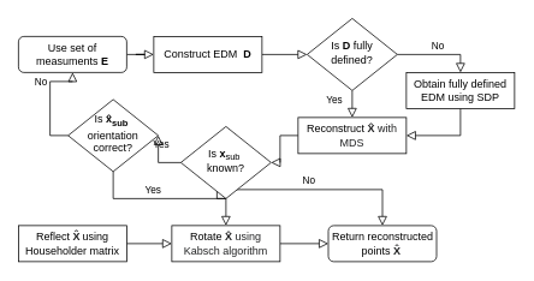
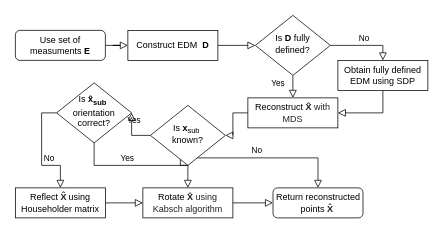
  <mxCell id="0" />
  <mxCell id="1" parent="0" />
  <mxCell id="2" value="" style="rounded=0;html=1;jettySize=auto;orthogonalLoop=1;fontSize=11;endArrow=block;endFill=0;endSize=8;strokeWidth=1;shadow=0;labelBackgroundColor=none;edgeStyle=orthogonalEdgeStyle;" parent="1" source="3" target="6" edge="1"><mxGeometry relative="1" as="geometry" /></mxCell>
  <mxCell id="3" value="Construct EDM&amp;nbsp; &lt;b&gt;D&lt;/b&gt;" style="rounded=0;whiteSpace=wrap;html=1;fontSize=12;glass=0;" parent="1" vertex="1"><mxGeometry x="170" y="40" width="120" height="40" as="geometry" /></mxCell>
  <mxCell id="4" value="Yes" style="rounded=0;html=1;jettySize=auto;orthogonalLoop=1;fontSize=11;endArrow=block;endFill=0;endSize=8;strokeWidth=1;shadow=0;labelBackgroundColor=none;edgeStyle=orthogonalEdgeStyle;entryX=0.5;entryY=0;entryDx=0;entryDy=0;exitX=0.5;exitY=1;exitDx=0;exitDy=0;" parent="1" source="6" target="10" edge="1"><mxGeometry x="-0.333" y="-20" relative="1" as="geometry"><mxPoint as="offset" /><mxPoint x="390" y="80" as="sourcePoint" /><mxPoint x="390" y="120" as="targetPoint" /></mxGeometry></mxCell>
  <mxCell id="5" value="No" style="edgeStyle=orthogonalEdgeStyle;rounded=0;html=1;jettySize=auto;orthogonalLoop=1;fontSize=11;endArrow=block;endFill=0;endSize=8;strokeWidth=1;shadow=0;labelBackgroundColor=none;entryX=0.5;entryY=0;entryDx=0;entryDy=0;" parent="1" source="6" target="8" edge="1"><mxGeometry y="10" relative="1" as="geometry"><mxPoint as="offset" /></mxGeometry></mxCell>
  <mxCell id="6" value="Is &lt;b&gt;D &lt;/b&gt;fully defined?" style="rhombus;whiteSpace=wrap;html=1;shadow=0;fontFamily=Helvetica;fontSize=12;align=center;strokeWidth=1;spacing=6;spacingTop=-4;" parent="1" vertex="1"><mxGeometry x="340" y="20" width="100" height="80" as="geometry" /></mxCell>
  <mxCell id="7" style="edgeStyle=orthogonalEdgeStyle;rounded=0;orthogonalLoop=1;jettySize=auto;html=1;entryX=1;entryY=0.5;entryDx=0;entryDy=0;fontFamily=Helvetica;fontSize=11;shadow=0;strokeWidth=1;labelBackgroundColor=none;endFill=0;endArrow=block;endSize=8;" edge="1" parent="1" source="8" target="10"><mxGeometry relative="1" as="geometry" /></mxCell>
  <mxCell id="8" value="Obtain fully defined EDM using SDP" style="rounded=0;whiteSpace=wrap;html=1;fontSize=12;glass=0;" parent="1" vertex="1"><mxGeometry x="450" y="80" width="120" height="40" as="geometry" /></mxCell>
  <mxCell id="9" value="" style="edgeStyle=orthogonalEdgeStyle;rounded=0;orthogonalLoop=1;jettySize=auto;html=1;fontFamily=Helvetica;fontSize=11;shadow=0;strokeWidth=1;labelBackgroundColor=none;endFill=0;endArrow=block;endSize=8;" edge="1" parent="1" source="10" target="14"><mxGeometry relative="1" as="geometry" /></mxCell>
  <mxCell id="10" value="Reconstruc&lt;font style=&quot;font-size: 12px&quot;&gt;t&amp;nbsp;&lt;b style=&quot;color: rgb(32 , 33 , 34) ; background-color: rgb(255 , 255 , 255)&quot;&gt;X̂ &lt;/b&gt;&lt;span style=&quot;color: rgb(32 , 33 , 34) ; background-color: rgb(255 , 255 , 255)&quot;&gt;with MDS&lt;/span&gt;&lt;/font&gt;" style="rounded=0;whiteSpace=wrap;html=1;fontSize=12;glass=0;" parent="1" vertex="1"><mxGeometry x="330" y="130" width="120" height="40" as="geometry" /></mxCell>
  <mxCell id="11" style="edgeStyle=orthogonalEdgeStyle;rounded=0;orthogonalLoop=1;jettySize=auto;html=1;entryX=0;entryY=0.5;entryDx=0;entryDy=0;shadow=0;strokeWidth=1;labelBackgroundColor=none;endFill=0;endArrow=block;endSize=8;" edge="1" parent="1" source="12" target="3"><mxGeometry relative="1" as="geometry" /></mxCell>
  <mxCell id="12" value="Use set of measuments &lt;b&gt;E&lt;/b&gt;" style="rounded=1;whiteSpace=wrap;html=1;fontSize=12;glass=0;strokeWidth=1;shadow=0;" vertex="1" parent="1"><mxGeometry x="20" y="40" width="120" height="40" as="geometry" /></mxCell>
  <mxCell id="13" value="No" style="edgeStyle=orthogonalEdgeStyle;rounded=0;html=1;jettySize=auto;orthogonalLoop=1;fontSize=11;endArrow=block;endFill=0;endSize=8;strokeWidth=1;shadow=0;labelBackgroundColor=none;exitX=0.5;exitY=1;exitDx=0;exitDy=0;entryX=0.5;entryY=0;entryDx=0;entryDy=0;" edge="1" parent="1" source="14" target="23"><mxGeometry y="10" relative="1" as="geometry"><mxPoint as="offset" /><mxPoint x="400" y="280" as="sourcePoint" /><mxPoint x="460" y="230" as="targetPoint" /><Array as="points"><mxPoint x="240" y="210" /><mxPoint x="424" y="210" /></Array></mxGeometry></mxCell>
  <mxCell id="14" value="Is &lt;b&gt;x&lt;/b&gt;&lt;sub&gt;sub&lt;/sub&gt;&lt;b&gt;&amp;nbsp;&lt;br&gt;&lt;/b&gt;known?" style="rhombus;whiteSpace=wrap;html=1;shadow=0;fontFamily=Helvetica;fontSize=12;align=center;strokeWidth=1;spacing=6;spacingTop=-4;" vertex="1" parent="1"><mxGeometry x="200" y="140" width="100" height="80" as="geometry" /></mxCell>
  <mxCell id="15" value="" style="edgeStyle=orthogonalEdgeStyle;rounded=0;orthogonalLoop=1;jettySize=auto;html=1;fontFamily=Helvetica;fontSize=11;shadow=0;strokeWidth=1;labelBackgroundColor=none;endFill=0;endArrow=block;endSize=8;" edge="1" parent="1" source="16" target="18"><mxGeometry relative="1" as="geometry" /></mxCell>
  <mxCell id="16" value="Reflect&amp;nbsp;&lt;b style=&quot;color: rgb(32 , 33 , 34) ; background-color: rgb(255 , 255 , 255)&quot;&gt;X̂&lt;/b&gt;&lt;b style=&quot;text-align: left&quot;&gt;&lt;sub&gt;&amp;nbsp;&lt;/sub&gt;&lt;/b&gt;using Householder matrix" style="rounded=0;whiteSpace=wrap;html=1;fontSize=12;glass=0;" vertex="1" parent="1"><mxGeometry x="20" y="250" width="120" height="40" as="geometry" /></mxCell>
  <mxCell id="17" value="" style="edgeStyle=orthogonalEdgeStyle;rounded=0;orthogonalLoop=1;jettySize=auto;html=1;fontFamily=Helvetica;fontSize=11;shadow=0;strokeWidth=1;labelBackgroundColor=none;endFill=0;endArrow=block;endSize=8;" edge="1" parent="1" source="18" target="23"><mxGeometry relative="1" as="geometry" /></mxCell>
  <mxCell id="18" value="Rotate&amp;nbsp;&lt;b style=&quot;color: rgb(32 , 33 , 34) ; background-color: rgb(255 , 255 , 255)&quot;&gt;X̂ &lt;/b&gt;&lt;span style=&quot;color: rgb(32 , 33 , 34) ; background-color: rgb(255 , 255 , 255)&quot;&gt;using Kabsch algorithm&lt;/span&gt;" style="rounded=0;whiteSpace=wrap;html=1;fontSize=12;glass=0;" vertex="1" parent="1"><mxGeometry x="190" y="250" width="120" height="40" as="geometry" /></mxCell>
  <mxCell id="19" value="Is&amp;nbsp;&lt;b style=&quot;text-align: left&quot;&gt;&lt;font style=&quot;font-size: 12px&quot;&gt;x̂&lt;sub&gt;sub&lt;/sub&gt;&lt;/font&gt;&lt;/b&gt;&lt;b&gt;&amp;nbsp;&lt;br&gt;&lt;/b&gt;orientation&lt;br&gt;correct?" style="rhombus;whiteSpace=wrap;html=1;shadow=0;fontFamily=Helvetica;fontSize=12;align=center;strokeWidth=1;spacing=6;spacingTop=-4;" vertex="1" parent="1"><mxGeometry x="75" y="110" width="100" height="80" as="geometry" /></mxCell>
  <mxCell id="20" value="Yes" style="rounded=0;html=1;jettySize=auto;orthogonalLoop=1;fontSize=11;endArrow=block;endFill=0;endSize=8;strokeWidth=1;shadow=0;labelBackgroundColor=none;edgeStyle=orthogonalEdgeStyle;entryX=1;entryY=0.5;entryDx=0;entryDy=0;exitX=0;exitY=0.5;exitDx=0;exitDy=0;" edge="1" parent="1" source="14" target="19"><mxGeometry x="-0.2" y="-20" relative="1" as="geometry"><mxPoint as="offset" /><mxPoint x="400" y="90" as="sourcePoint" /><mxPoint x="400" y="140" as="targetPoint" /></mxGeometry></mxCell>
- <mxCell id="21" value="No" style="edgeStyle=orthogonalEdgeStyle;rounded=0;html=1;jettySize=auto;orthogonalLoop=1;fontSize=11;endArrow=block;endFill=0;endSize=8;strokeWidth=1;shadow=0;labelBackgroundColor=none;exitX=0;exitY=0.5;exitDx=0;exitDy=0;" edge="1" parent="1" source="19" target="12"><mxGeometry x="0.375" y="10" relative="1" as="geometry"><mxPoint as="offset" /><mxPoint x="410" y="290" as="sourcePoint" /><mxPoint x="-30" y="150" as="targetPoint" /></mxGeometry></mxCell>
+ <mxCell id="21" value="No" style="edgeStyle=orthogonalEdgeStyle;rounded=0;html=1;jettySize=auto;orthogonalLoop=1;fontSize=11;endArrow=block;endFill=0;endSize=8;strokeWidth=1;shadow=0;labelBackgroundColor=none;exitX=0;exitY=0.5;exitDx=0;exitDy=0;entryX=0.5;entryY=0;entryDx=0;entryDy=0;" edge="1" parent="1" source="19" target="16"><mxGeometry x="0.375" y="10" relative="1" as="geometry"><mxPoint as="offset" /><mxPoint x="410" y="290" as="sourcePoint" /><mxPoint x="-30" y="150" as="targetPoint" /></mxGeometry></mxCell>
  <mxCell id="22" value="Yes" style="rounded=0;html=1;jettySize=auto;orthogonalLoop=1;fontSize=11;endArrow=block;endFill=0;endSize=8;strokeWidth=1;shadow=0;labelBackgroundColor=none;edgeStyle=orthogonalEdgeStyle;entryX=0.5;entryY=0;entryDx=0;entryDy=0;exitX=0.5;exitY=1;exitDx=0;exitDy=0;" edge="1" parent="1" source="19" target="18"><mxGeometry x="-0.2" y="10" relative="1" as="geometry"><mxPoint as="offset" /><mxPoint x="400" y="90" as="sourcePoint" /><mxPoint x="400" y="140" as="targetPoint" /></mxGeometry></mxCell>
  <mxCell id="23" value="Return reconstructed points&amp;nbsp;&lt;b style=&quot;color: rgb(32 , 33 , 34) ; background-color: rgb(255 , 255 , 255)&quot;&gt;X̂&amp;nbsp;&lt;/b&gt;" style="rounded=1;whiteSpace=wrap;html=1;fontSize=12;glass=0;shadow=0;strokeWidth=1;" vertex="1" parent="1"><mxGeometry x="363.5" y="250" width="120" height="40" as="geometry" /></mxCell>
